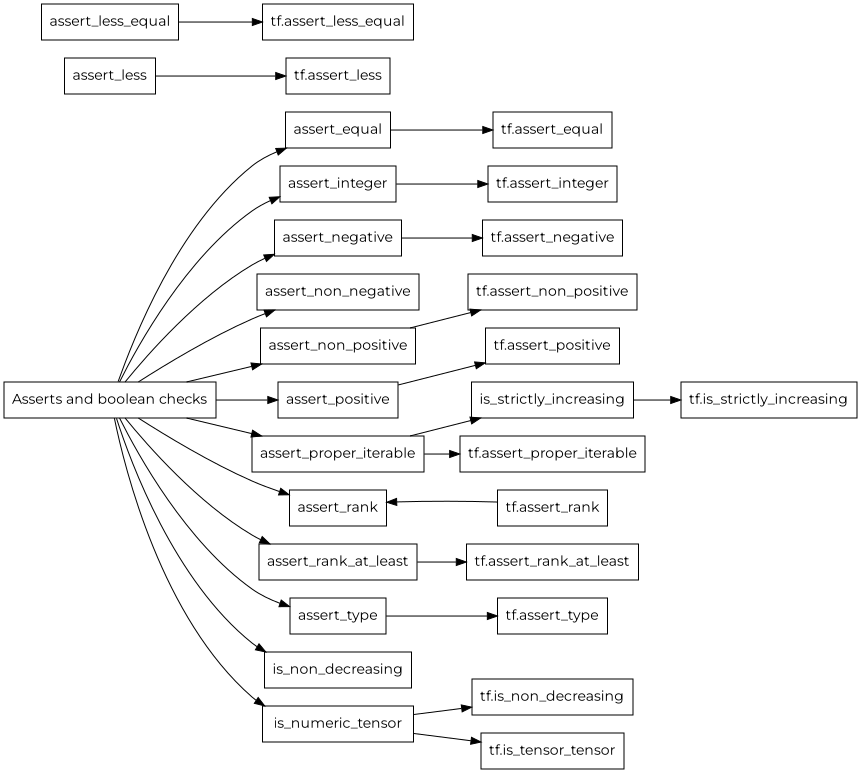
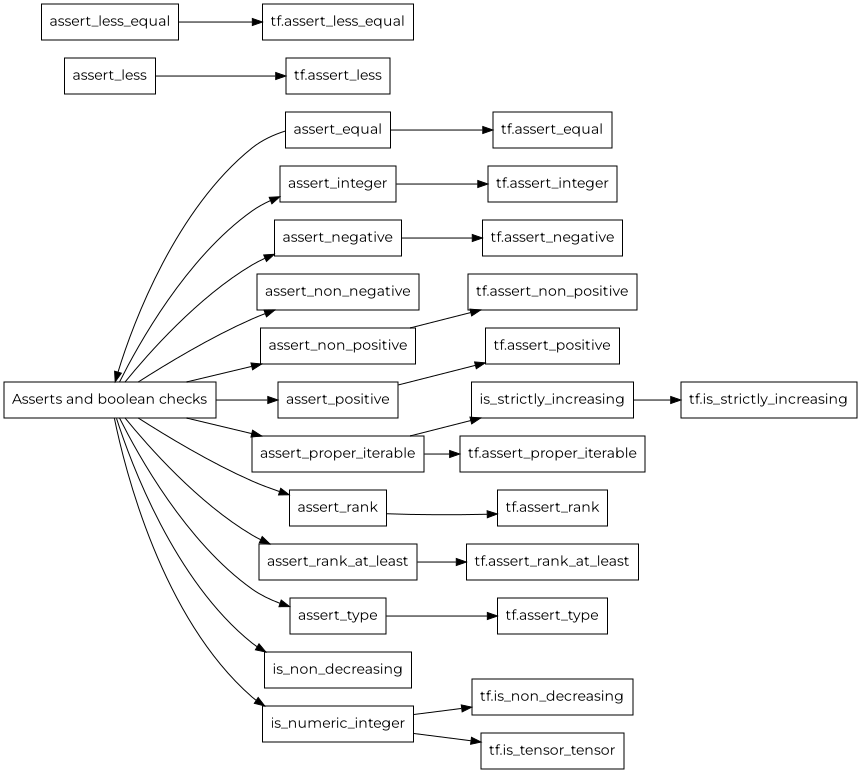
  digraph {
    fontname=Montserrat
    rankdir=LR
    node [fontname=Montserrat shape=box]
    edge [fontname=Montserrat]
    "Asserts and boolean checks"
    assert_equal
    assert_integer
    assert_negative
    assert_non_negative
    assert_non_positive
    assert_positive
    assert_proper_iterable
    assert_rank
    assert_rank_at_least
    assert_type
    is_non_decreasing
-   is_numeric_tensor
+   is_numeric_tensor [label=is_numeric_integer]
    "tf.assert_equal"
    "tf.assert_integer"
    assert_less
    "tf.assert_less"
    assert_less_equal
    "tf.assert_less_equal"
    "tf.assert_negative"
    "tf.assert_non_positive"
    "tf.assert_positive"
    is_strictly_increasing
    "tf.assert_proper_iterable"
    "tf.assert_rank"
    "tf.assert_rank_at_least"
    "tf.assert_type"
    "tf.is_non_decreasing"
    n29 [label="tf.is_tensor_tensor"]
    "tf.is_strictly_increasing"
-   "Asserts and boolean checks" -> assert_equal
+   assert_equal -> "Asserts and boolean checks"
    "Asserts and boolean checks" -> assert_integer
    "Asserts and boolean checks" -> assert_negative
    "Asserts and boolean checks" -> assert_non_negative
    "Asserts and boolean checks" -> assert_non_positive
    "Asserts and boolean checks" -> assert_positive
    "Asserts and boolean checks" -> assert_proper_iterable
    "Asserts and boolean checks" -> assert_rank
    "Asserts and boolean checks" -> assert_rank_at_least
    "Asserts and boolean checks" -> assert_type
    "Asserts and boolean checks" -> is_non_decreasing
    "Asserts and boolean checks" -> is_numeric_tensor
    assert_equal -> "tf.assert_equal"
    assert_integer -> "tf.assert_integer"
    assert_negative -> "tf.assert_negative"
    assert_non_positive -> "tf.assert_non_positive"
    assert_positive -> "tf.assert_positive"
    assert_proper_iterable -> is_strictly_increasing
    assert_proper_iterable -> "tf.assert_proper_iterable"
-   "tf.assert_rank" -> assert_rank
+   assert_rank -> "tf.assert_rank"
    assert_rank_at_least -> "tf.assert_rank_at_least"
    assert_type -> "tf.assert_type"
    is_numeric_tensor -> "tf.is_non_decreasing"
    is_numeric_tensor -> n29
    assert_less -> "tf.assert_less"
    assert_less_equal -> "tf.assert_less_equal"
    is_strictly_increasing -> "tf.is_strictly_increasing"
  }
